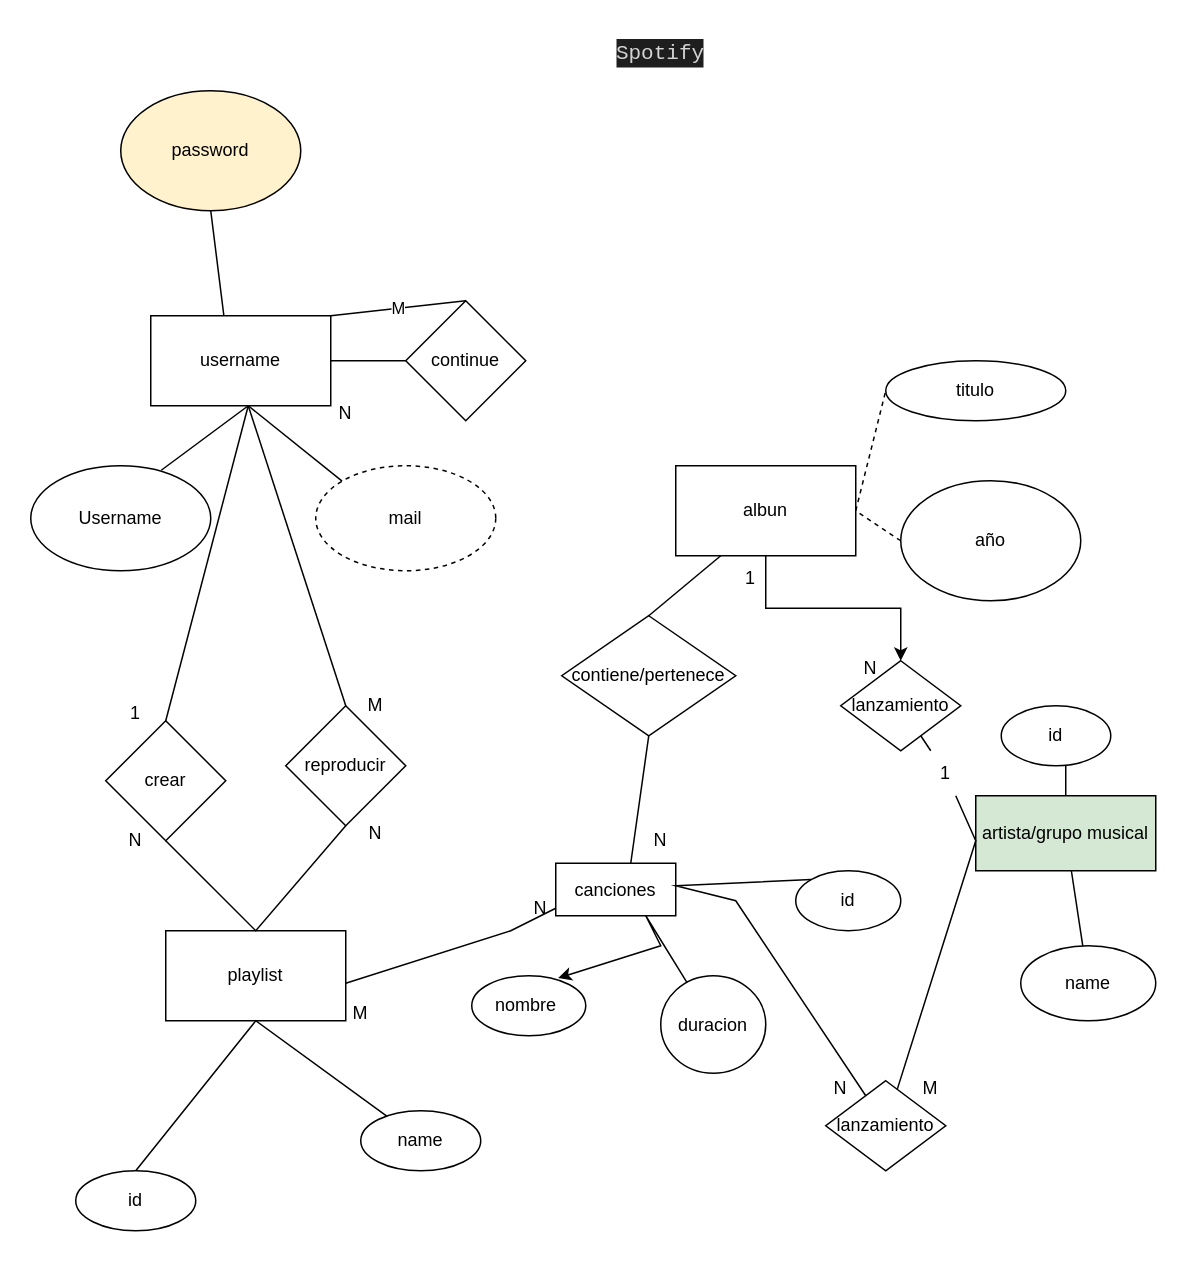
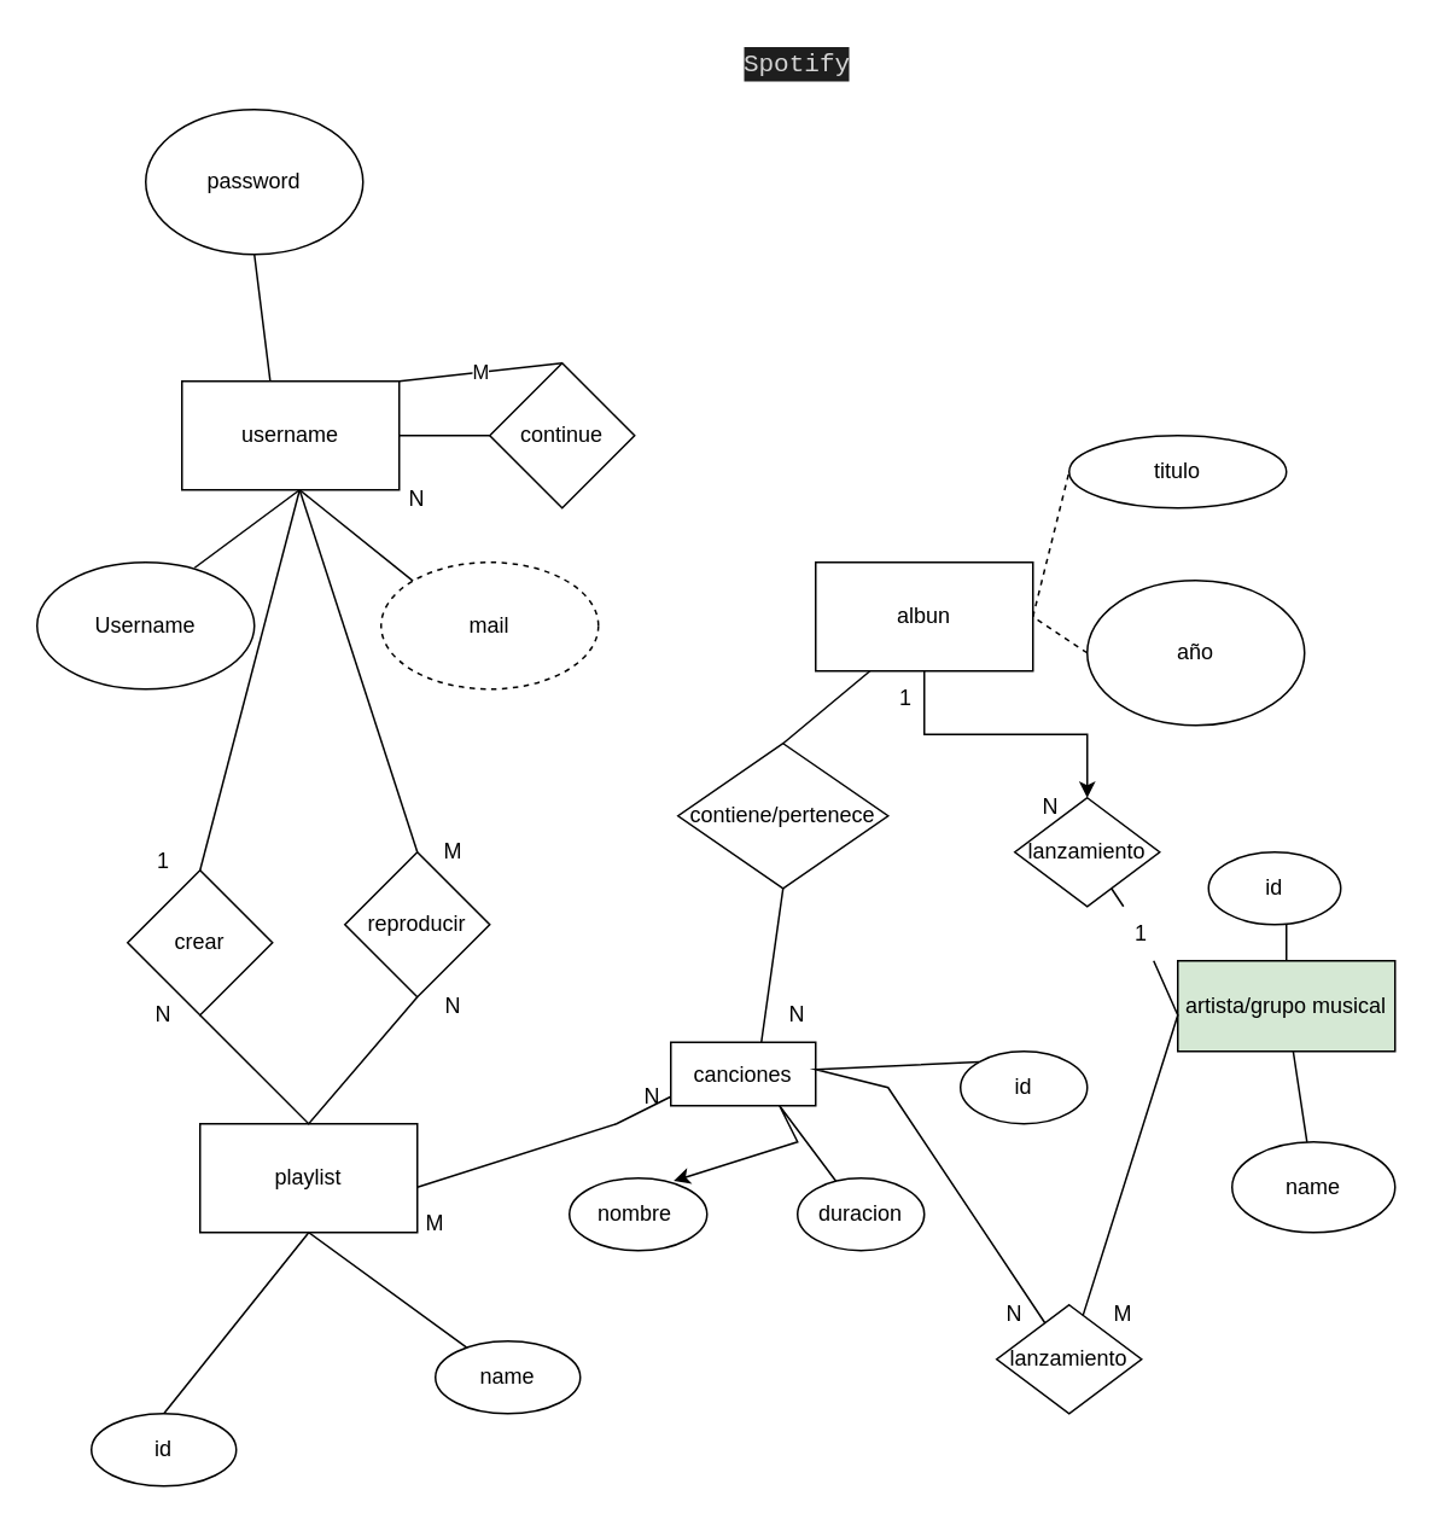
  <mxCell id="0" />
  <mxCell id="1" parent="0" />
- <mxCell id="2" value="password" style="ellipse;whiteSpace=wrap;html=1;fillColor=#fff2cc;" vertex="1" parent="1"><mxGeometry x="80" y="60" width="120" height="80" as="geometry" /></mxCell>
+ <mxCell id="2" value="password" style="ellipse;whiteSpace=wrap;html=1;" vertex="1" parent="1"><mxGeometry x="80" y="60" width="120" height="80" as="geometry" /></mxCell>
  <mxCell id="3" value="" style="endArrow=none;html=1;rounded=0;exitX=0.5;exitY=1;exitDx=0;exitDy=0;" edge="1" parent="1" source="2"><mxGeometry relative="1" as="geometry"><mxPoint x="120" y="150" as="sourcePoint" /><mxPoint x="150" y="210" as="targetPoint" /><Array as="points"><mxPoint x="150" y="220" /></Array></mxGeometry></mxCell>
  <mxCell id="4" value="username" style="rounded=0;whiteSpace=wrap;html=1;" vertex="1" parent="1"><mxGeometry x="100" y="210" width="120" height="60" as="geometry" /></mxCell>
  <mxCell id="5" value="" style="endArrow=none;html=1;rounded=0;" edge="1" parent="1" target="6"><mxGeometry width="50" height="50" relative="1" as="geometry"><mxPoint x="220" y="240" as="sourcePoint" /><mxPoint x="310" y="240" as="targetPoint" /></mxGeometry></mxCell>
  <mxCell id="6" value="continue" style="rhombus;whiteSpace=wrap;html=1;" vertex="1" parent="1"><mxGeometry x="270" y="200" width="80" height="80" as="geometry" /></mxCell>
  <mxCell id="7" value="M" style="endArrow=none;html=1;rounded=0;entryX=0.5;entryY=0;entryDx=0;entryDy=0;" edge="1" parent="1" target="6"><mxGeometry width="50" height="50" relative="1" as="geometry"><mxPoint x="220" y="210" as="sourcePoint" /><mxPoint x="270" y="160" as="targetPoint" /><Array as="points" /></mxGeometry></mxCell>
  <mxCell id="8" value="N" style="text;html=1;strokeColor=none;fillColor=none;align=center;verticalAlign=middle;whiteSpace=wrap;rounded=0;" vertex="1" parent="1"><mxGeometry x="200" y="260" width="60" height="30" as="geometry" /></mxCell>
  <mxCell id="9" value="mail" style="ellipse;whiteSpace=wrap;html=1;dashed=1;" vertex="1" parent="1"><mxGeometry x="210" y="310" width="120" height="70" as="geometry" /></mxCell>
  <mxCell id="10" value="Username" style="ellipse;whiteSpace=wrap;html=1;" vertex="1" parent="1"><mxGeometry x="20" y="310" width="120" height="70" as="geometry" /></mxCell>
  <mxCell id="11" value="" style="endArrow=none;html=1;rounded=0;exitX=0.725;exitY=0.043;exitDx=0;exitDy=0;exitPerimeter=0;" edge="1" parent="1" source="10"><mxGeometry width="50" height="50" relative="1" as="geometry"><mxPoint x="115" y="320" as="sourcePoint" /><mxPoint x="165" y="270" as="targetPoint" /></mxGeometry></mxCell>
  <mxCell id="12" value="" style="endArrow=none;html=1;rounded=0;exitX=0;exitY=0;exitDx=0;exitDy=0;" edge="1" parent="1" source="9"><mxGeometry width="50" height="50" relative="1" as="geometry"><mxPoint x="115" y="320" as="sourcePoint" /><mxPoint x="165" y="270" as="targetPoint" /></mxGeometry></mxCell>
  <mxCell id="13" value="" style="endArrow=none;html=1;rounded=0;" edge="1" parent="1"><mxGeometry width="50" height="50" relative="1" as="geometry"><mxPoint x="230" y="470" as="sourcePoint" /><mxPoint x="165" y="270" as="targetPoint" /></mxGeometry></mxCell>
  <mxCell id="14" value="" style="endArrow=none;html=1;rounded=0;" edge="1" parent="1"><mxGeometry width="50" height="50" relative="1" as="geometry"><mxPoint x="110" y="480" as="sourcePoint" /><mxPoint x="165" y="270" as="targetPoint" /></mxGeometry></mxCell>
  <mxCell id="15" value="reproducir" style="rhombus;whiteSpace=wrap;html=1;" vertex="1" parent="1"><mxGeometry x="190" y="470" width="80" height="80" as="geometry" /></mxCell>
  <mxCell id="16" value="crear" style="rhombus;whiteSpace=wrap;html=1;" vertex="1" parent="1"><mxGeometry x="70" y="480" width="80" height="80" as="geometry" /></mxCell>
  <mxCell id="17" value="playlist" style="rounded=0;whiteSpace=wrap;html=1;" vertex="1" parent="1"><mxGeometry x="110" y="620" width="120" height="60" as="geometry" /></mxCell>
  <mxCell id="18" value="" style="endArrow=none;html=1;rounded=0;entryX=0.5;entryY=1;entryDx=0;entryDy=0;exitX=0.5;exitY=1;exitDx=0;exitDy=0;" edge="1" parent="1" source="16" target="15"><mxGeometry width="50" height="50" relative="1" as="geometry"><mxPoint x="80" y="510" as="sourcePoint" /><mxPoint x="130" y="460" as="targetPoint" /><Array as="points"><mxPoint x="170" y="620" /></Array></mxGeometry></mxCell>
  <mxCell id="19" value="" style="endArrow=none;html=1;rounded=0;" edge="1" parent="1" target="20"><mxGeometry width="50" height="50" relative="1" as="geometry"><mxPoint x="90" y="780" as="sourcePoint" /><mxPoint x="260" y="780" as="targetPoint" /><Array as="points"><mxPoint x="170" y="680" /></Array></mxGeometry></mxCell>
  <mxCell id="20" value="name" style="ellipse;whiteSpace=wrap;html=1;" vertex="1" parent="1"><mxGeometry x="240" y="740" width="80" height="40" as="geometry" /></mxCell>
  <mxCell id="21" value="id" style="ellipse;whiteSpace=wrap;html=1;" vertex="1" parent="1"><mxGeometry x="50" y="780" width="80" height="40" as="geometry" /></mxCell>
  <mxCell id="22" value="" style="endArrow=none;html=1;rounded=0;" edge="1" parent="1"><mxGeometry width="50" height="50" relative="1" as="geometry"><mxPoint x="230" y="655" as="sourcePoint" /><mxPoint x="370" y="605" as="targetPoint" /><Array as="points"><mxPoint x="340" y="620" /></Array></mxGeometry></mxCell>
  <mxCell id="23" value="canciones" style="rounded=0;whiteSpace=wrap;html=1;" vertex="1" parent="1"><mxGeometry x="370" y="575" width="80" height="35" as="geometry" /></mxCell>
  <mxCell id="24" value="contiene/pertenece" style="rhombus;whiteSpace=wrap;html=1;" vertex="1" parent="1"><mxGeometry x="374" y="410" width="116" height="80" as="geometry" /></mxCell>
  <mxCell id="25" value="" style="endArrow=none;html=1;rounded=0;entryX=0.5;entryY=1;entryDx=0;entryDy=0;" edge="1" parent="1" target="24"><mxGeometry width="50" height="50" relative="1" as="geometry"><mxPoint x="420" y="575" as="sourcePoint" /><mxPoint x="470" y="525" as="targetPoint" /></mxGeometry></mxCell>
  <mxCell id="26" value="" style="endArrow=none;html=1;rounded=0;exitX=0.5;exitY=0;exitDx=0;exitDy=0;entryX=0.25;entryY=1;entryDx=0;entryDy=0;entryPerimeter=0;" edge="1" parent="1" source="24"><mxGeometry width="50" height="50" relative="1" as="geometry"><mxPoint x="440" y="410" as="sourcePoint" /><mxPoint x="480" y="370" as="targetPoint" /></mxGeometry></mxCell>
  <mxCell id="27" style="edgeStyle=orthogonalEdgeStyle;rounded=0;orthogonalLoop=1;jettySize=auto;html=1;" edge="1" parent="1" source="28" target="31"><mxGeometry relative="1" as="geometry" /></mxCell>
  <mxCell id="28" value="albun" style="rounded=0;whiteSpace=wrap;html=1;" vertex="1" parent="1"><mxGeometry x="450" y="310" width="120" height="60" as="geometry" /></mxCell>
  <mxCell id="29" value="año" style="ellipse;whiteSpace=wrap;html=1;" vertex="1" parent="1"><mxGeometry x="600" y="320" width="120" height="80" as="geometry" /></mxCell>
  <mxCell id="30" value="titulo" style="ellipse;whiteSpace=wrap;html=1;" vertex="1" parent="1"><mxGeometry x="590" y="240" width="120" height="40" as="geometry" /></mxCell>
  <mxCell id="31" value="lanzamiento" style="rhombus;whiteSpace=wrap;html=1;" vertex="1" parent="1"><mxGeometry x="560" y="440" width="80" height="60" as="geometry" /></mxCell>
  <mxCell id="32" value="id" style="ellipse;whiteSpace=wrap;html=1;" vertex="1" parent="1"><mxGeometry x="530" y="580" width="70" height="40" as="geometry" /></mxCell>
  <mxCell id="33" value="lanzamiento" style="rhombus;whiteSpace=wrap;html=1;" vertex="1" parent="1"><mxGeometry x="550" y="720" width="80" height="60" as="geometry" /></mxCell>
- <mxCell id="34" value="duracion" style="ellipse;whiteSpace=wrap;html=1;" vertex="1" parent="1"><mxGeometry x="440" y="650" width="70" height="65" as="geometry" /></mxCell>
+ <mxCell id="34" value="duracion" style="ellipse;whiteSpace=wrap;html=1;" vertex="1" parent="1"><mxGeometry x="440" y="650" width="70" height="40" as="geometry" /></mxCell>
  <mxCell id="35" value="nombre&amp;nbsp;" style="ellipse;whiteSpace=wrap;html=1;" vertex="1" parent="1"><mxGeometry x="314" y="650" width="76" height="40" as="geometry" /></mxCell>
  <mxCell id="36" value="artista/grupo musical" style="rounded=0;whiteSpace=wrap;html=1;fillColor=#d5e8d4;" vertex="1" parent="1"><mxGeometry x="650" y="530" width="120" height="50" as="geometry" /></mxCell>
  <mxCell id="37" value="id" style="ellipse;whiteSpace=wrap;html=1;" vertex="1" parent="1"><mxGeometry x="667" y="470" width="73" height="40" as="geometry" /></mxCell>
  <mxCell id="38" value="name" style="ellipse;whiteSpace=wrap;html=1;" vertex="1" parent="1"><mxGeometry x="680" y="630" width="90" height="50" as="geometry" /></mxCell>
  <mxCell id="39" value="" style="endArrow=classic;html=1;rounded=0;entryX=0.758;entryY=0.038;entryDx=0;entryDy=0;entryPerimeter=0;" edge="1" parent="1" source="34" target="35"><mxGeometry width="50" height="50" relative="1" as="geometry"><mxPoint x="360" y="592.5" as="sourcePoint" /><mxPoint x="410" y="542.5" as="targetPoint" /><Array as="points"><mxPoint x="430" y="610" /><mxPoint x="440" y="630" /></Array></mxGeometry></mxCell>
  <mxCell id="40" value="" style="endArrow=none;html=1;rounded=0;entryX=0;entryY=0;entryDx=0;entryDy=0;" edge="1" parent="1" source="33" target="32"><mxGeometry width="50" height="50" relative="1" as="geometry"><mxPoint x="490" y="630" as="sourcePoint" /><mxPoint x="540" y="580" as="targetPoint" /><Array as="points"><mxPoint x="490" y="600" /><mxPoint x="450" y="590" /></Array></mxGeometry></mxCell>
  <mxCell id="41" value="" style="endArrow=none;html=1;rounded=0;startArrow=none;" edge="1" parent="1" source="58" target="31"><mxGeometry width="50" height="50" relative="1" as="geometry"><mxPoint x="625" y="710" as="sourcePoint" /><mxPoint x="675" y="660" as="targetPoint" /><Array as="points" /></mxGeometry></mxCell>
  <mxCell id="42" style="edgeStyle=orthogonalEdgeStyle;rounded=0;orthogonalLoop=1;jettySize=auto;html=1;exitX=0.5;exitY=1;exitDx=0;exitDy=0;" edge="1" parent="1" source="34" target="34"><mxGeometry relative="1" as="geometry" /></mxCell>
  <mxCell id="43" value="" style="endArrow=none;html=1;rounded=0;" edge="1" parent="1" source="38" target="36"><mxGeometry width="50" height="50" relative="1" as="geometry"><mxPoint x="667" y="640" as="sourcePoint" /><mxPoint x="717" y="590" as="targetPoint" /></mxGeometry></mxCell>
  <mxCell id="44" value="" style="endArrow=none;html=1;rounded=0;" edge="1" parent="1" source="36"><mxGeometry width="50" height="50" relative="1" as="geometry"><mxPoint x="660" y="560" as="sourcePoint" /><mxPoint x="710" y="510" as="targetPoint" /></mxGeometry></mxCell>
  <mxCell id="45" value="" style="endArrow=none;html=1;rounded=0;exitX=0;exitY=0.5;exitDx=0;exitDy=0;entryX=0;entryY=0.5;entryDx=0;entryDy=0;dashed=1;" edge="1" parent="1" source="29" target="30"><mxGeometry width="50" height="50" relative="1" as="geometry"><mxPoint x="510" y="280" as="sourcePoint" /><mxPoint x="560" y="230" as="targetPoint" /><Array as="points"><mxPoint x="570" y="340" /></Array></mxGeometry></mxCell>
  <mxCell id="46" style="edgeStyle=orthogonalEdgeStyle;rounded=0;orthogonalLoop=1;jettySize=auto;html=1;exitX=0.5;exitY=1;exitDx=0;exitDy=0;" edge="1" parent="1" source="29" target="29"><mxGeometry relative="1" as="geometry" /></mxCell>
  <mxCell id="47" value="1" style="text;html=1;strokeColor=none;fillColor=none;align=center;verticalAlign=middle;whiteSpace=wrap;rounded=0;" vertex="1" parent="1"><mxGeometry x="60" y="460" width="60" height="30" as="geometry" /></mxCell>
  <mxCell id="48" value="N" style="text;html=1;strokeColor=none;fillColor=none;align=center;verticalAlign=middle;whiteSpace=wrap;rounded=0;" vertex="1" parent="1"><mxGeometry x="330" y="590" width="60" height="30" as="geometry" /></mxCell>
  <mxCell id="49" value="M" style="text;html=1;strokeColor=none;fillColor=none;align=center;verticalAlign=middle;whiteSpace=wrap;rounded=0;" vertex="1" parent="1"><mxGeometry x="210" y="660" width="60" height="30" as="geometry" /></mxCell>
  <mxCell id="50" value="N" style="text;html=1;strokeColor=none;fillColor=none;align=center;verticalAlign=middle;whiteSpace=wrap;rounded=0;" vertex="1" parent="1"><mxGeometry x="220" y="540" width="60" height="30" as="geometry" /></mxCell>
  <mxCell id="51" value="N" style="text;html=1;strokeColor=none;fillColor=none;align=center;verticalAlign=middle;whiteSpace=wrap;rounded=0;" vertex="1" parent="1"><mxGeometry x="60" y="545" width="60" height="30" as="geometry" /></mxCell>
  <mxCell id="52" value="M" style="text;html=1;strokeColor=none;fillColor=none;align=center;verticalAlign=middle;whiteSpace=wrap;rounded=0;" vertex="1" parent="1"><mxGeometry x="220" y="455" width="60" height="30" as="geometry" /></mxCell>
  <mxCell id="53" value="N" style="text;html=1;strokeColor=none;fillColor=none;align=center;verticalAlign=middle;whiteSpace=wrap;rounded=0;" vertex="1" parent="1"><mxGeometry x="550" y="430" width="60" height="30" as="geometry" /></mxCell>
  <mxCell id="54" value="1" style="text;html=1;strokeColor=none;fillColor=none;align=center;verticalAlign=middle;whiteSpace=wrap;rounded=0;" vertex="1" parent="1"><mxGeometry x="470" y="370" width="60" height="30" as="geometry" /></mxCell>
  <mxCell id="55" value="M" style="text;html=1;strokeColor=none;fillColor=none;align=center;verticalAlign=middle;whiteSpace=wrap;rounded=0;" vertex="1" parent="1"><mxGeometry x="590" y="710" width="60" height="30" as="geometry" /></mxCell>
  <mxCell id="56" value="N" style="text;html=1;strokeColor=none;fillColor=none;align=center;verticalAlign=middle;whiteSpace=wrap;rounded=0;" vertex="1" parent="1"><mxGeometry x="530" y="710" width="60" height="30" as="geometry" /></mxCell>
  <mxCell id="57" value="N" style="text;html=1;strokeColor=none;fillColor=none;align=center;verticalAlign=middle;whiteSpace=wrap;rounded=0;" vertex="1" parent="1"><mxGeometry x="410" y="545" width="60" height="30" as="geometry" /></mxCell>
  <mxCell id="58" value="1" style="text;html=1;strokeColor=none;fillColor=none;align=center;verticalAlign=middle;whiteSpace=wrap;rounded=0;" vertex="1" parent="1"><mxGeometry x="600" y="500" width="60" height="30" as="geometry" /></mxCell>
  <mxCell id="59" value="" style="endArrow=none;html=1;rounded=0;" edge="1" parent="1" source="33" target="58"><mxGeometry width="50" height="50" relative="1" as="geometry"><mxPoint x="597.66" y="725.745" as="sourcePoint" /><mxPoint x="611.765" y="491.176" as="targetPoint" /><Array as="points"><mxPoint x="650" y="560" /></Array></mxGeometry></mxCell>
  <mxCell id="60" value="&lt;div style=&quot;color: rgb(212 , 212 , 212) ; background-color: rgb(30 , 30 , 30) ; font-family: &amp;#34;consolas&amp;#34; , &amp;#34;courier new&amp;#34; , monospace ; font-size: 14px ; line-height: 19px&quot;&gt;Spotify&lt;/div&gt;" style="text;html=1;strokeColor=none;fillColor=none;align=center;verticalAlign=middle;whiteSpace=wrap;rounded=0;" vertex="1" parent="1"><mxGeometry x="410" width="60" height="30" as="geometry" y="20" /></mxCell>
